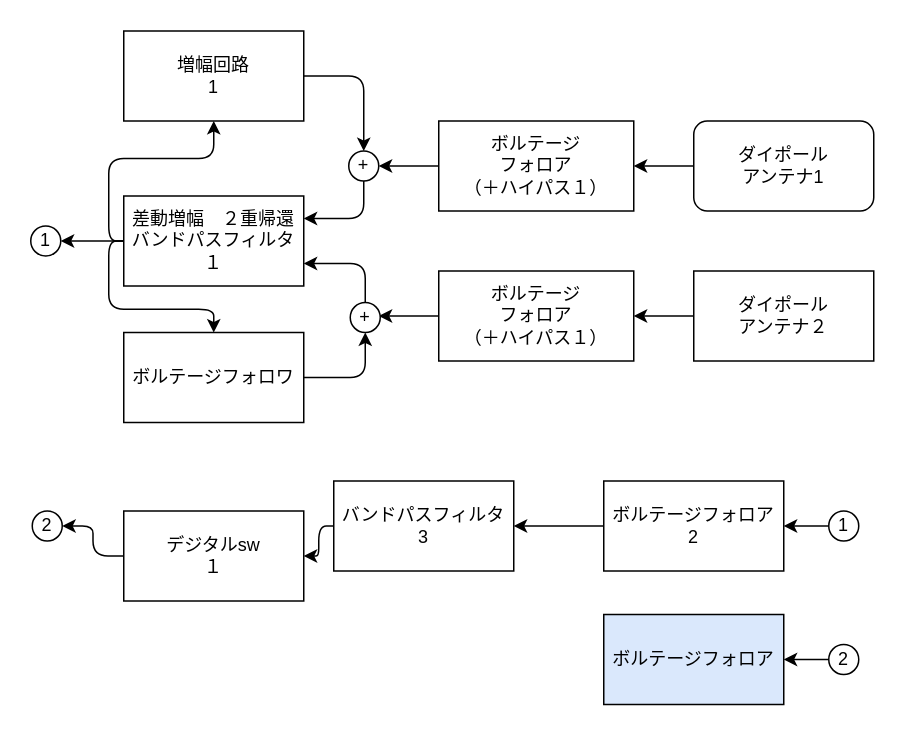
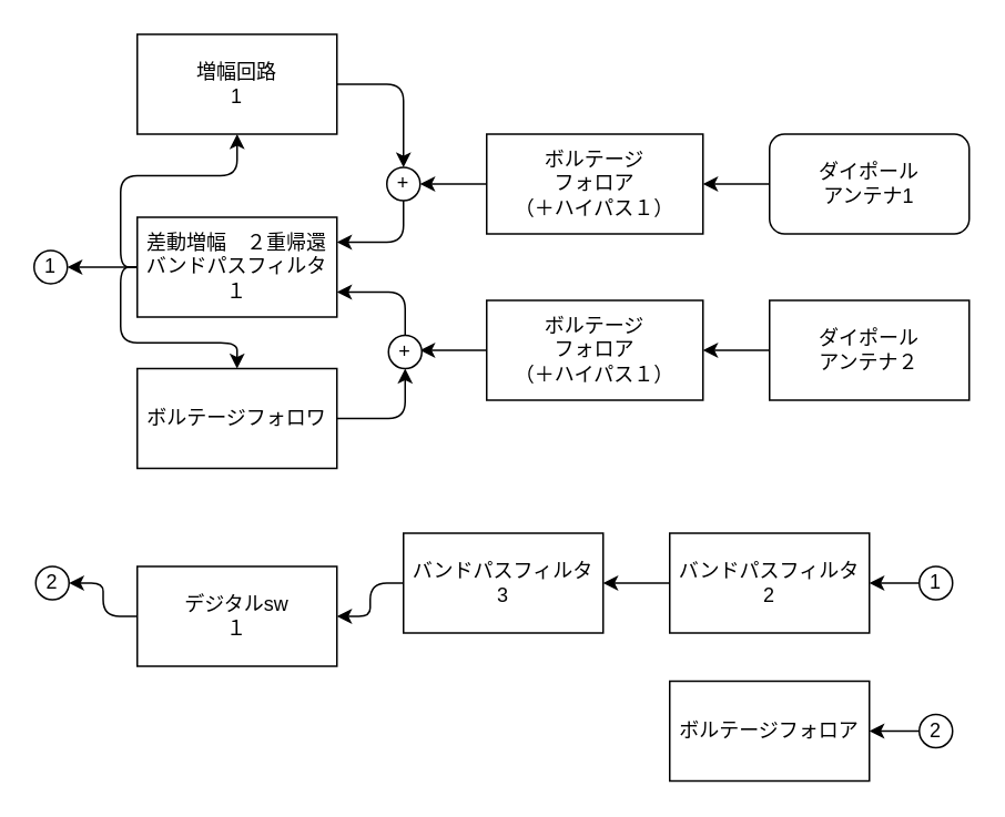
  <mxCell id="0" />
  <mxCell id="1" parent="0" />
  <mxCell id="2" style="edgeStyle=none;html=1;exitX=0;exitY=0.5;exitDx=0;exitDy=0;" parent="1" source="3" target="7" edge="1"><mxGeometry relative="1" as="geometry" /></mxCell>
  <mxCell id="3" value="ダイポール&lt;br&gt;アンテナ1" style="whiteSpace=wrap;html=1;rounded=1;" parent="1" vertex="1"><mxGeometry x="462" y="80" width="120" height="60" as="geometry" /></mxCell>
  <mxCell id="4" style="edgeStyle=none;html=1;exitX=0;exitY=0.5;exitDx=0;exitDy=0;entryX=1;entryY=0.5;entryDx=0;entryDy=0;" parent="1" source="5" target="9" edge="1"><mxGeometry relative="1" as="geometry" /></mxCell>
  <mxCell id="5" value="ダイポール&lt;br&gt;アンテナ２" style="rounded=0;whiteSpace=wrap;html=1;" parent="1" vertex="1"><mxGeometry x="462" y="180" width="120" height="60" as="geometry" /></mxCell>
  <mxCell id="6" style="html=1;exitX=0;exitY=0.5;exitDx=0;exitDy=0;elbow=vertical;entryX=1;entryY=0.5;entryDx=0;entryDy=0;" parent="1" source="7" target="15" edge="1"><mxGeometry relative="1" as="geometry"><mxPoint x="242" y="110" as="targetPoint" /></mxGeometry></mxCell>
  <mxCell id="7" value="ボルテージ&lt;br&gt;フォロア&lt;br&gt;（＋ハイパス１）" style="rounded=0;whiteSpace=wrap;html=1;align=center;" parent="1" vertex="1"><mxGeometry x="292" y="80" width="130" height="60" as="geometry" /></mxCell>
  <mxCell id="8" style="html=1;exitX=0;exitY=0.5;exitDx=0;exitDy=0;elbow=vertical;" parent="1" source="9" edge="1"><mxGeometry relative="1" as="geometry"><mxPoint x="252" y="210" as="targetPoint" /></mxGeometry></mxCell>
  <mxCell id="9" value="ボルテージ&lt;br&gt;フォロア&lt;br&gt;（＋ハイパス１）" style="rounded=0;whiteSpace=wrap;html=1;align=center;" parent="1" vertex="1"><mxGeometry x="292" y="180" width="130" height="60" as="geometry" /></mxCell>
  <mxCell id="10" style="edgeStyle=orthogonalEdgeStyle;html=1;elbow=vertical;exitX=0;exitY=0.5;exitDx=0;exitDy=0;" parent="1" source="13" target="19" edge="1"><mxGeometry relative="1" as="geometry"><mxPoint x="42" y="60" as="targetPoint" /></mxGeometry></mxCell>
  <mxCell id="11" style="edgeStyle=orthogonalEdgeStyle;html=1;exitX=0;exitY=0.5;exitDx=0;exitDy=0;" parent="1" source="13" target="21" edge="1"><mxGeometry relative="1" as="geometry" /></mxCell>
  <mxCell id="12" style="edgeStyle=orthogonalEdgeStyle;html=1;exitX=0;exitY=0.5;exitDx=0;exitDy=0;entryX=1;entryY=0.5;entryDx=0;entryDy=0;" parent="1" source="13" target="23" edge="1"><mxGeometry relative="1" as="geometry" /></mxCell>
  <mxCell id="13" value="差動増幅　２重帰還&lt;br&gt;バンドパスフィルタ&lt;br&gt;１" style="rounded=0;whiteSpace=wrap;html=1;" parent="1" vertex="1"><mxGeometry x="82" y="130" width="120" height="60" as="geometry" /></mxCell>
  <mxCell id="14" style="edgeStyle=orthogonalEdgeStyle;html=1;exitX=0.5;exitY=1;exitDx=0;exitDy=0;entryX=1;entryY=0.25;entryDx=0;entryDy=0;elbow=vertical;" parent="1" source="15" target="13" edge="1"><mxGeometry relative="1" as="geometry" /></mxCell>
  <mxCell id="15" value="+" style="ellipse;whiteSpace=wrap;html=1;aspect=fixed;" parent="1" vertex="1"><mxGeometry x="232" y="100" width="20" height="20" as="geometry" /></mxCell>
  <mxCell id="16" style="edgeStyle=orthogonalEdgeStyle;html=1;exitX=0.5;exitY=0;exitDx=0;exitDy=0;entryX=1;entryY=0.75;entryDx=0;entryDy=0;elbow=vertical;" parent="1" source="17" target="13" edge="1"><mxGeometry relative="1" as="geometry" /></mxCell>
  <mxCell id="17" value="+" style="ellipse;whiteSpace=wrap;html=1;aspect=fixed;" parent="1" vertex="1"><mxGeometry x="233" y="201" width="20" height="20" as="geometry" /></mxCell>
  <mxCell id="18" style="edgeStyle=orthogonalEdgeStyle;html=1;exitX=1;exitY=0.5;exitDx=0;exitDy=0;entryX=0.5;entryY=0;entryDx=0;entryDy=0;elbow=vertical;" parent="1" source="19" target="15" edge="1"><mxGeometry relative="1" as="geometry" /></mxCell>
  <mxCell id="19" value="増幅回路&lt;br&gt;1" style="rounded=0;whiteSpace=wrap;html=1;" parent="1" vertex="1"><mxGeometry x="82" y="20" width="120" height="60" as="geometry" /></mxCell>
  <mxCell id="20" value="" style="edgeStyle=orthogonalEdgeStyle;html=1;entryX=0.5;entryY=1;entryDx=0;entryDy=0;" parent="1" source="21" target="17" edge="1"><mxGeometry relative="1" as="geometry" /></mxCell>
  <mxCell id="21" value="ボルテージフォロワ" style="rounded=0;whiteSpace=wrap;html=1;" parent="1" vertex="1"><mxGeometry x="82" y="221" width="120" height="60" as="geometry" /></mxCell>
  <mxCell id="22" style="edgeStyle=orthogonalEdgeStyle;html=1;entryX=1;entryY=0.5;entryDx=0;entryDy=0;exitX=0;exitY=0.5;exitDx=0;exitDy=0;" parent="1" source="28" target="25" edge="1"><mxGeometry relative="1" as="geometry"><mxPoint x="12" y="210" as="sourcePoint" /></mxGeometry></mxCell>
  <mxCell id="23" value="1" style="ellipse;whiteSpace=wrap;html=1;aspect=fixed;" parent="1" vertex="1"><mxGeometry x="20" y="150" width="20" height="20" as="geometry" /></mxCell>
  <mxCell id="24" style="edgeStyle=orthogonalEdgeStyle;html=1;exitX=0;exitY=0.5;exitDx=0;exitDy=0;entryX=1;entryY=0.5;entryDx=0;entryDy=0;" parent="1" source="25" target="27" edge="1"><mxGeometry relative="1" as="geometry" /></mxCell>
- <mxCell id="25" value="ボルテージフォロア&lt;br&gt;2" style="rounded=0;whiteSpace=wrap;html=1;" parent="1" vertex="1"><mxGeometry x="402" y="320" width="120" height="60" as="geometry" /></mxCell>
+ <mxCell id="25" value="バンドパスフィルタ&lt;br&gt;2" style="rounded=0;whiteSpace=wrap;html=1;" parent="1" vertex="1"><mxGeometry x="402" y="320" width="120" height="60" as="geometry" /></mxCell>
  <mxCell id="26" style="edgeStyle=orthogonalEdgeStyle;html=1;exitX=0;exitY=0.5;exitDx=0;exitDy=0;" parent="1" source="27" target="30" edge="1"><mxGeometry relative="1" as="geometry" /></mxCell>
- <mxCell id="27" value="バンドパスフィルタ&lt;br&gt;3" style="rounded=0;whiteSpace=wrap;html=1;" parent="1" vertex="1"><mxGeometry x="222" y="320" width="120" height="60" as="geometry" /></mxCell>
+ <mxCell id="27" value="バンドパスフィルタ&lt;br&gt;3" style="rounded=0;whiteSpace=wrap;html=1;" parent="1" vertex="1"><mxGeometry x="242" y="320" width="120" height="60" as="geometry" /></mxCell>
  <mxCell id="28" value="1" style="ellipse;whiteSpace=wrap;html=1;aspect=fixed;" parent="1" vertex="1"><mxGeometry x="552" y="340" width="20" height="20" as="geometry" /></mxCell>
  <mxCell id="29" style="edgeStyle=orthogonalEdgeStyle;html=1;exitX=0;exitY=0.5;exitDx=0;exitDy=0;entryX=1;entryY=0.5;entryDx=0;entryDy=0;" parent="1" source="30" target="31" edge="1"><mxGeometry relative="1" as="geometry" /></mxCell>
  <mxCell id="30" value="デジタルsw&lt;br&gt;１" style="rounded=0;whiteSpace=wrap;html=1;" parent="1" vertex="1"><mxGeometry x="82" y="340" width="120" height="60" as="geometry" /></mxCell>
  <mxCell id="31" value="2" style="ellipse;whiteSpace=wrap;html=1;aspect=fixed;" parent="1" vertex="1"><mxGeometry x="21" y="340" width="20" height="20" as="geometry" /></mxCell>
  <mxCell id="32" style="edgeStyle=none;html=1;exitX=0;exitY=0.5;exitDx=0;exitDy=0;entryX=1;entryY=0.5;entryDx=0;entryDy=0;" edge="1" parent="1" source="33" target="34"><mxGeometry relative="1" as="geometry" /></mxCell>
  <mxCell id="33" value="2" style="ellipse;whiteSpace=wrap;html=1;aspect=fixed;" parent="1" vertex="1"><mxGeometry x="552" y="429" width="20" height="20" as="geometry" /></mxCell>
- <mxCell id="34" value="ボルテージフォロア" style="rounded=0;whiteSpace=wrap;html=1;fillColor=#dae8fc;" vertex="1" parent="1"><mxGeometry x="402" y="409" width="120" height="60" as="geometry" /></mxCell>
+ <mxCell id="34" value="ボルテージフォロア" style="rounded=0;whiteSpace=wrap;html=1;" vertex="1" parent="1"><mxGeometry x="402" y="409" width="120" height="60" as="geometry" /></mxCell>
